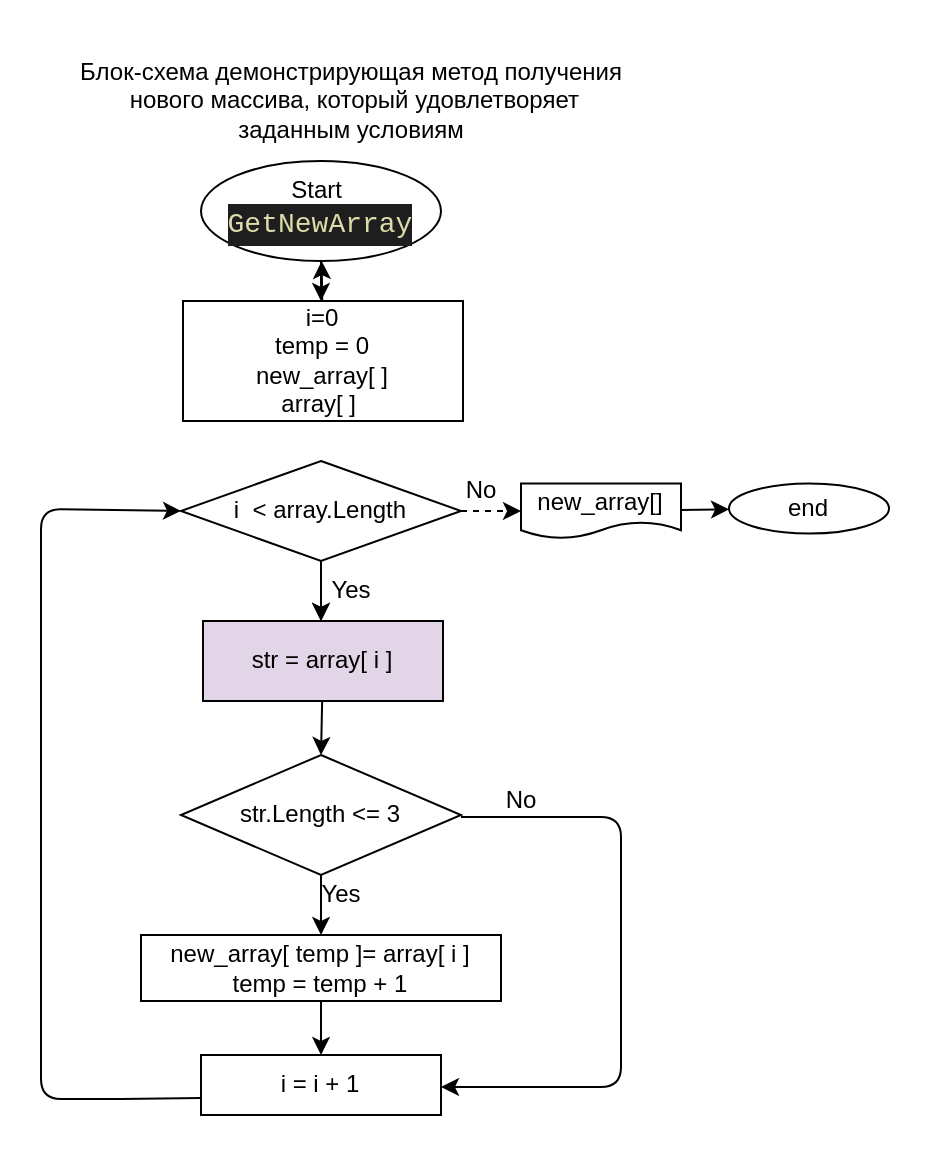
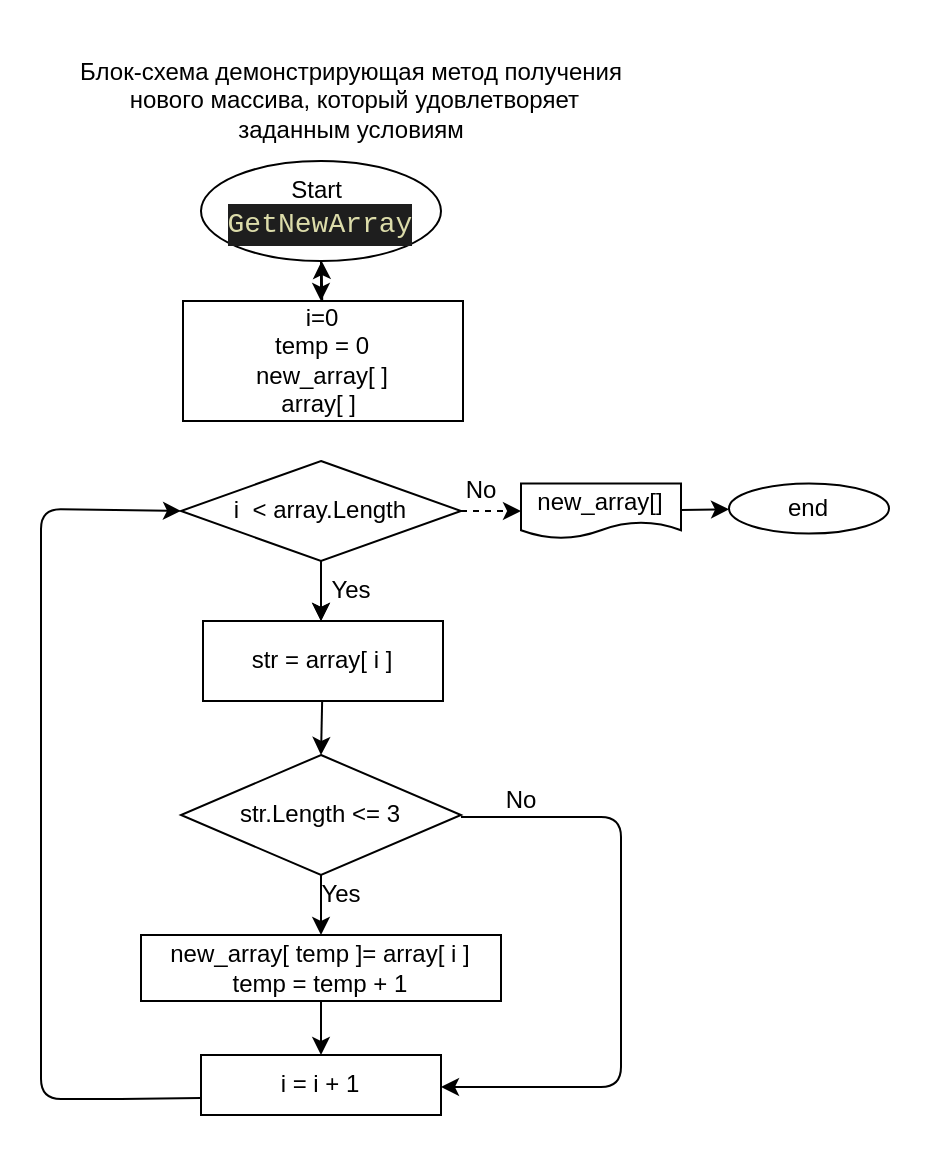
  <mxCell id="0" />
  <mxCell id="1" parent="0" />
  <mxCell id="2" value="Start&amp;nbsp;&lt;br&gt;&lt;div style=&quot;color: rgb(212, 212, 212); background-color: rgb(30, 30, 30); font-family: Menlo, Monaco, &amp;quot;Courier New&amp;quot;, monospace; font-size: 14px; line-height: 21px;&quot;&gt;&lt;span style=&quot;color: #dcdcaa;&quot;&gt;GetNewArray&lt;/span&gt;&lt;/div&gt;" style="ellipse;whiteSpace=wrap;html=1;" vertex="1" parent="1"><mxGeometry x="100" y="80" width="120" height="50" as="geometry" /></mxCell>
  <mxCell id="3" value="" style="edgeStyle=none;html=1;" edge="1" parent="1" source="4" target="2"><mxGeometry relative="1" as="geometry" /></mxCell>
  <mxCell id="4" value="i=0&lt;br&gt;temp = 0&lt;br&gt;new_array[ ]&lt;br&gt;array[ ]&amp;nbsp;&lt;br&gt;" style="whiteSpace=wrap;html=1;" vertex="1" parent="1"><mxGeometry x="91" y="150" width="140" height="60" as="geometry" /></mxCell>
  <mxCell id="5" value="" style="edgeStyle=none;html=1;" edge="1" parent="1" source="8"><mxGeometry relative="1" as="geometry"><mxPoint x="160" y="310" as="targetPoint" /></mxGeometry></mxCell>
  <mxCell id="6" value="" style="edgeStyle=none;html=1;" edge="1" parent="1" source="8"><mxGeometry relative="1" as="geometry"><mxPoint x="160" y="310" as="targetPoint" /></mxGeometry></mxCell>
  <mxCell id="7" value="" style="edgeStyle=none;html=1;dashed=1;" edge="1" parent="1" source="8" target="17"><mxGeometry relative="1" as="geometry" /></mxCell>
  <mxCell id="8" value="i&amp;nbsp; &amp;lt; array.Length" style="rhombus;whiteSpace=wrap;html=1;" vertex="1" parent="1"><mxGeometry x="90" y="230" width="140" height="50" as="geometry" /></mxCell>
  <mxCell id="9" value="Yes" style="text;html=1;align=center;verticalAlign=middle;resizable=0;points=[];autosize=1;strokeColor=none;fillColor=none;" vertex="1" parent="1"><mxGeometry x="155" y="280" width="40" height="30" as="geometry" /></mxCell>
  <mxCell id="10" value="" style="edgeStyle=none;html=1;" edge="1" parent="1" source="12" target="14"><mxGeometry relative="1" as="geometry" /></mxCell>
  <mxCell id="11" style="edgeStyle=none;html=1;entryX=1;entryY=0.5;entryDx=0;entryDy=0;exitX=1;exitY=0.5;exitDx=0;exitDy=0;" edge="1" parent="1"><mxGeometry relative="1" as="geometry"><mxPoint x="230" y="408" as="sourcePoint" /><mxPoint x="220" y="543" as="targetPoint" /><Array as="points"><mxPoint x="310" y="408" /><mxPoint x="310" y="543" /></Array></mxGeometry></mxCell>
  <mxCell id="12" value="str.Length &amp;lt;= 3" style="rhombus;whiteSpace=wrap;html=1;" vertex="1" parent="1"><mxGeometry x="90" y="377" width="140" height="60" as="geometry" /></mxCell>
  <mxCell id="13" value="" style="edgeStyle=none;html=1;" edge="1" parent="1" source="14" target="20"><mxGeometry relative="1" as="geometry" /></mxCell>
  <mxCell id="14" value="new_array[ temp ]= array[ i ]&lt;br&gt;temp = temp + 1" style="whiteSpace=wrap;html=1;" vertex="1" parent="1"><mxGeometry x="70" y="467" width="180" height="33" as="geometry" /></mxCell>
  <mxCell id="15" value="Yes" style="text;html=1;align=center;verticalAlign=middle;resizable=0;points=[];autosize=1;strokeColor=none;fillColor=none;" vertex="1" parent="1"><mxGeometry x="150" y="432" width="40" height="30" as="geometry" /></mxCell>
  <mxCell id="16" value="" style="edgeStyle=none;html=1;" edge="1" parent="1" source="17" target="18"><mxGeometry relative="1" as="geometry" /></mxCell>
  <mxCell id="17" value="new_array[]" style="shape=document;whiteSpace=wrap;html=1;boundedLbl=1;" vertex="1" parent="1"><mxGeometry x="260" y="241.25" width="80" height="27.5" as="geometry" /></mxCell>
  <mxCell id="18" value="end" style="ellipse;whiteSpace=wrap;html=1;" vertex="1" parent="1"><mxGeometry x="364" y="241.25" width="80" height="25" as="geometry" /></mxCell>
  <mxCell id="19" style="edgeStyle=none;html=1;entryX=0;entryY=0.5;entryDx=0;entryDy=0;exitX=0;exitY=0.75;exitDx=0;exitDy=0;" edge="1" parent="1" target="8"><mxGeometry relative="1" as="geometry"><mxPoint x="90" y="254" as="targetPoint" /><mxPoint x="100" y="548.5" as="sourcePoint" /><Array as="points"><mxPoint x="60" y="549" /><mxPoint x="20" y="549" /><mxPoint x="20" y="254" /></Array></mxGeometry></mxCell>
  <mxCell id="20" value="i = i + 1" style="whiteSpace=wrap;html=1;" vertex="1" parent="1"><mxGeometry x="100" y="527" width="120" height="30" as="geometry" /></mxCell>
  <mxCell id="21" value="Блок-схема демонстрирующая метод получения&lt;br&gt;&amp;nbsp;нового массива, который удовлетворяет &lt;br&gt;заданным условиям" style="text;html=1;align=center;verticalAlign=middle;resizable=0;points=[];autosize=1;strokeColor=none;fillColor=none;" vertex="1" parent="1"><mxGeometry x="25" width="300" height="60" as="geometry" y="20" /></mxCell>
  <mxCell id="22" value="" style="edgeStyle=none;html=1;entryX=0.5;entryY=0;entryDx=0;entryDy=0;" edge="1" parent="1" source="23" target="12"><mxGeometry relative="1" as="geometry" /></mxCell>
- <mxCell id="23" value="str = array[ i ]" style="rounded=0;whiteSpace=wrap;html=1;fillColor=#e1d5e7;" vertex="1" parent="1"><mxGeometry x="101" y="310" width="120" height="40" as="geometry" /></mxCell>
+ <mxCell id="23" value="str = array[ i ]" style="rounded=0;whiteSpace=wrap;html=1;" vertex="1" parent="1"><mxGeometry x="101" y="310" width="120" height="40" as="geometry" /></mxCell>
  <mxCell id="24" value="No" style="text;html=1;align=center;verticalAlign=middle;resizable=0;points=[];autosize=1;strokeColor=none;fillColor=none;" vertex="1" parent="1"><mxGeometry x="220" y="230" width="40" height="30" as="geometry" /></mxCell>
  <mxCell id="25" value="No" style="text;html=1;align=center;verticalAlign=middle;resizable=0;points=[];autosize=1;strokeColor=none;fillColor=none;" vertex="1" parent="1"><mxGeometry x="240" y="385" width="40" height="30" as="geometry" /></mxCell>
  <mxCell id="26" value="" style="endArrow=classic;html=1;exitX=0.5;exitY=1;exitDx=0;exitDy=0;" edge="1" parent="1" source="2"><mxGeometry width="50" height="50" relative="1" as="geometry"><mxPoint x="130" y="180" as="sourcePoint" /><mxPoint x="160" y="150" as="targetPoint" /></mxGeometry></mxCell>
